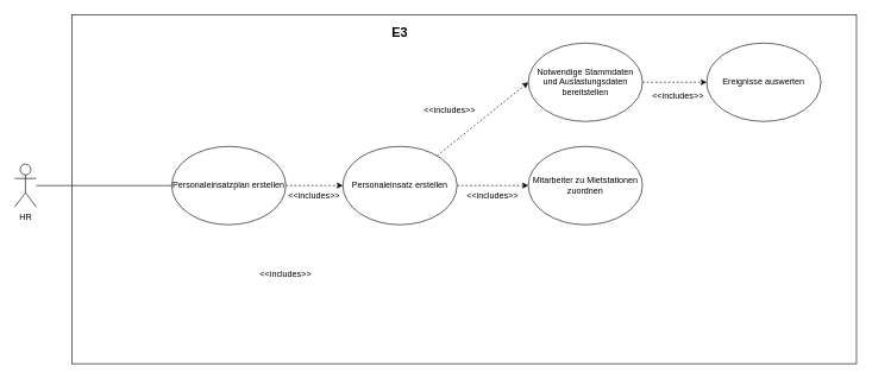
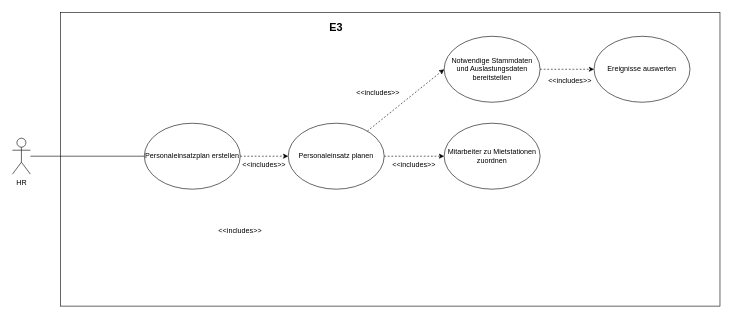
  <mxCell id="0" />
  <mxCell id="1" parent="0" />
  <mxCell id="2" value="" style="rounded=0;whiteSpace=wrap;html=1;" vertex="1" parent="1"><mxGeometry x="100" y="20" width="1100" height="490" as="geometry" /></mxCell>
  <mxCell id="3" style="edgeStyle=none;rounded=0;orthogonalLoop=1;jettySize=auto;html=1;entryX=0;entryY=0.5;entryDx=0;entryDy=0;fontSize=12;endArrow=none;endFill=0;" edge="1" parent="1" source="4"><mxGeometry relative="1" as="geometry"><mxPoint x="240" y="260" as="targetPoint" /></mxGeometry></mxCell>
  <mxCell id="4" value="HR" style="shape=umlActor;verticalLabelPosition=bottom;verticalAlign=top;html=1;outlineConnect=0;" vertex="1" parent="1"><mxGeometry x="20" y="230" width="30" height="60" as="geometry" /></mxCell>
  <mxCell id="5" value="&lt;font style=&quot;font-size: 18px&quot;&gt;&lt;b&gt;E3&lt;/b&gt;&lt;/font&gt;" style="text;html=1;strokeColor=none;fillColor=none;align=center;verticalAlign=middle;whiteSpace=wrap;rounded=0;" vertex="1" parent="1"><mxGeometry x="370" y="30" width="380" height="30" as="geometry" /></mxCell>
  <mxCell id="6" style="edgeStyle=none;rounded=0;orthogonalLoop=1;jettySize=auto;html=1;entryX=0;entryY=0.5;entryDx=0;entryDy=0;dashed=1;fontSize=12;startArrow=none;startFill=0;endArrow=classic;endFill=1;" edge="1" parent="1" source="7" target="12"><mxGeometry relative="1" as="geometry" /></mxCell>
  <mxCell id="7" value="Personaleinsatzplan erstellen" style="ellipse;whiteSpace=wrap;html=1;fontSize=12;" vertex="1" parent="1"><mxGeometry x="240" y="205" width="160" height="110" as="geometry" /></mxCell>
  <mxCell id="8" style="edgeStyle=none;rounded=0;orthogonalLoop=1;jettySize=auto;html=1;entryX=0;entryY=0.5;entryDx=0;entryDy=0;dashed=1;fontSize=12;startArrow=none;startFill=0;endArrow=classic;endFill=1;" edge="1" parent="1" source="9" target="18"><mxGeometry relative="1" as="geometry" /></mxCell>
  <mxCell id="9" value="Notwendige Stammdaten und Auslastungsdaten bereitstellen" style="ellipse;whiteSpace=wrap;html=1;fontSize=12;" vertex="1" parent="1"><mxGeometry x="740" y="60" width="160" height="110" as="geometry" /></mxCell>
  <mxCell id="10" style="edgeStyle=none;rounded=0;orthogonalLoop=1;jettySize=auto;html=1;entryX=0;entryY=0.5;entryDx=0;entryDy=0;dashed=1;fontSize=12;startArrow=none;startFill=0;endArrow=classic;endFill=1;" edge="1" parent="1" source="12" target="9"><mxGeometry relative="1" as="geometry" /></mxCell>
  <mxCell id="11" style="edgeStyle=none;rounded=0;orthogonalLoop=1;jettySize=auto;html=1;entryX=0;entryY=0.5;entryDx=0;entryDy=0;dashed=1;fontSize=12;startArrow=none;startFill=0;endArrow=classic;endFill=1;" edge="1" parent="1" source="12" target="13"><mxGeometry relative="1" as="geometry" /></mxCell>
- <mxCell id="12" value="Personaleinsatz erstellen" style="ellipse;whiteSpace=wrap;html=1;fontSize=12;" vertex="1" parent="1"><mxGeometry x="480" y="205" width="160" height="110" as="geometry" /></mxCell>
+ <mxCell id="12" value="Personaleinsatz planen" style="ellipse;whiteSpace=wrap;html=1;fontSize=12;" vertex="1" parent="1"><mxGeometry x="480" y="205" width="160" height="110" as="geometry" /></mxCell>
  <mxCell id="13" value="Mitarbeiter zu Mietstationen zuordnen" style="ellipse;whiteSpace=wrap;html=1;fontSize=12;" vertex="1" parent="1"><mxGeometry x="740" y="205" width="160" height="110" as="geometry" /></mxCell>
  <mxCell id="14" value="&amp;lt;&amp;lt;includes&amp;gt;&amp;gt;" style="text;html=1;strokeColor=none;fillColor=none;align=center;verticalAlign=middle;whiteSpace=wrap;rounded=0;fontSize=12;" vertex="1" parent="1"><mxGeometry x="600" y="140" width="60" height="30" as="geometry" /></mxCell>
  <mxCell id="15" value="&amp;lt;&amp;lt;includes&amp;gt;&amp;gt;" style="text;html=1;strokeColor=none;fillColor=none;align=center;verticalAlign=middle;whiteSpace=wrap;rounded=0;fontSize=12;" vertex="1" parent="1"><mxGeometry x="660" y="260" width="60" height="30" as="geometry" /></mxCell>
  <mxCell id="16" value="&amp;lt;&amp;lt;includes&amp;gt;&amp;gt;" style="text;html=1;strokeColor=none;fillColor=none;align=center;verticalAlign=middle;whiteSpace=wrap;rounded=0;fontSize=12;" vertex="1" parent="1"><mxGeometry x="410" y="260" width="60" height="30" as="geometry" /></mxCell>
  <mxCell id="17" value="&amp;lt;&amp;lt;includes&amp;gt;&amp;gt;" style="text;html=1;strokeColor=none;fillColor=none;align=center;verticalAlign=middle;whiteSpace=wrap;rounded=0;fontSize=12;" vertex="1" parent="1"><mxGeometry x="370" y="370" width="60" height="30" as="geometry" /></mxCell>
  <mxCell id="18" value="Ereignisse auswerten" style="ellipse;whiteSpace=wrap;html=1;fontSize=12;" vertex="1" parent="1"><mxGeometry x="990" y="60" width="160" height="110" as="geometry" /></mxCell>
  <mxCell id="19" value="&amp;lt;&amp;lt;includes&amp;gt;&amp;gt;" style="text;html=1;strokeColor=none;fillColor=none;align=center;verticalAlign=middle;whiteSpace=wrap;rounded=0;fontSize=12;" vertex="1" parent="1"><mxGeometry x="920" y="120" width="60" height="30" as="geometry" /></mxCell>
